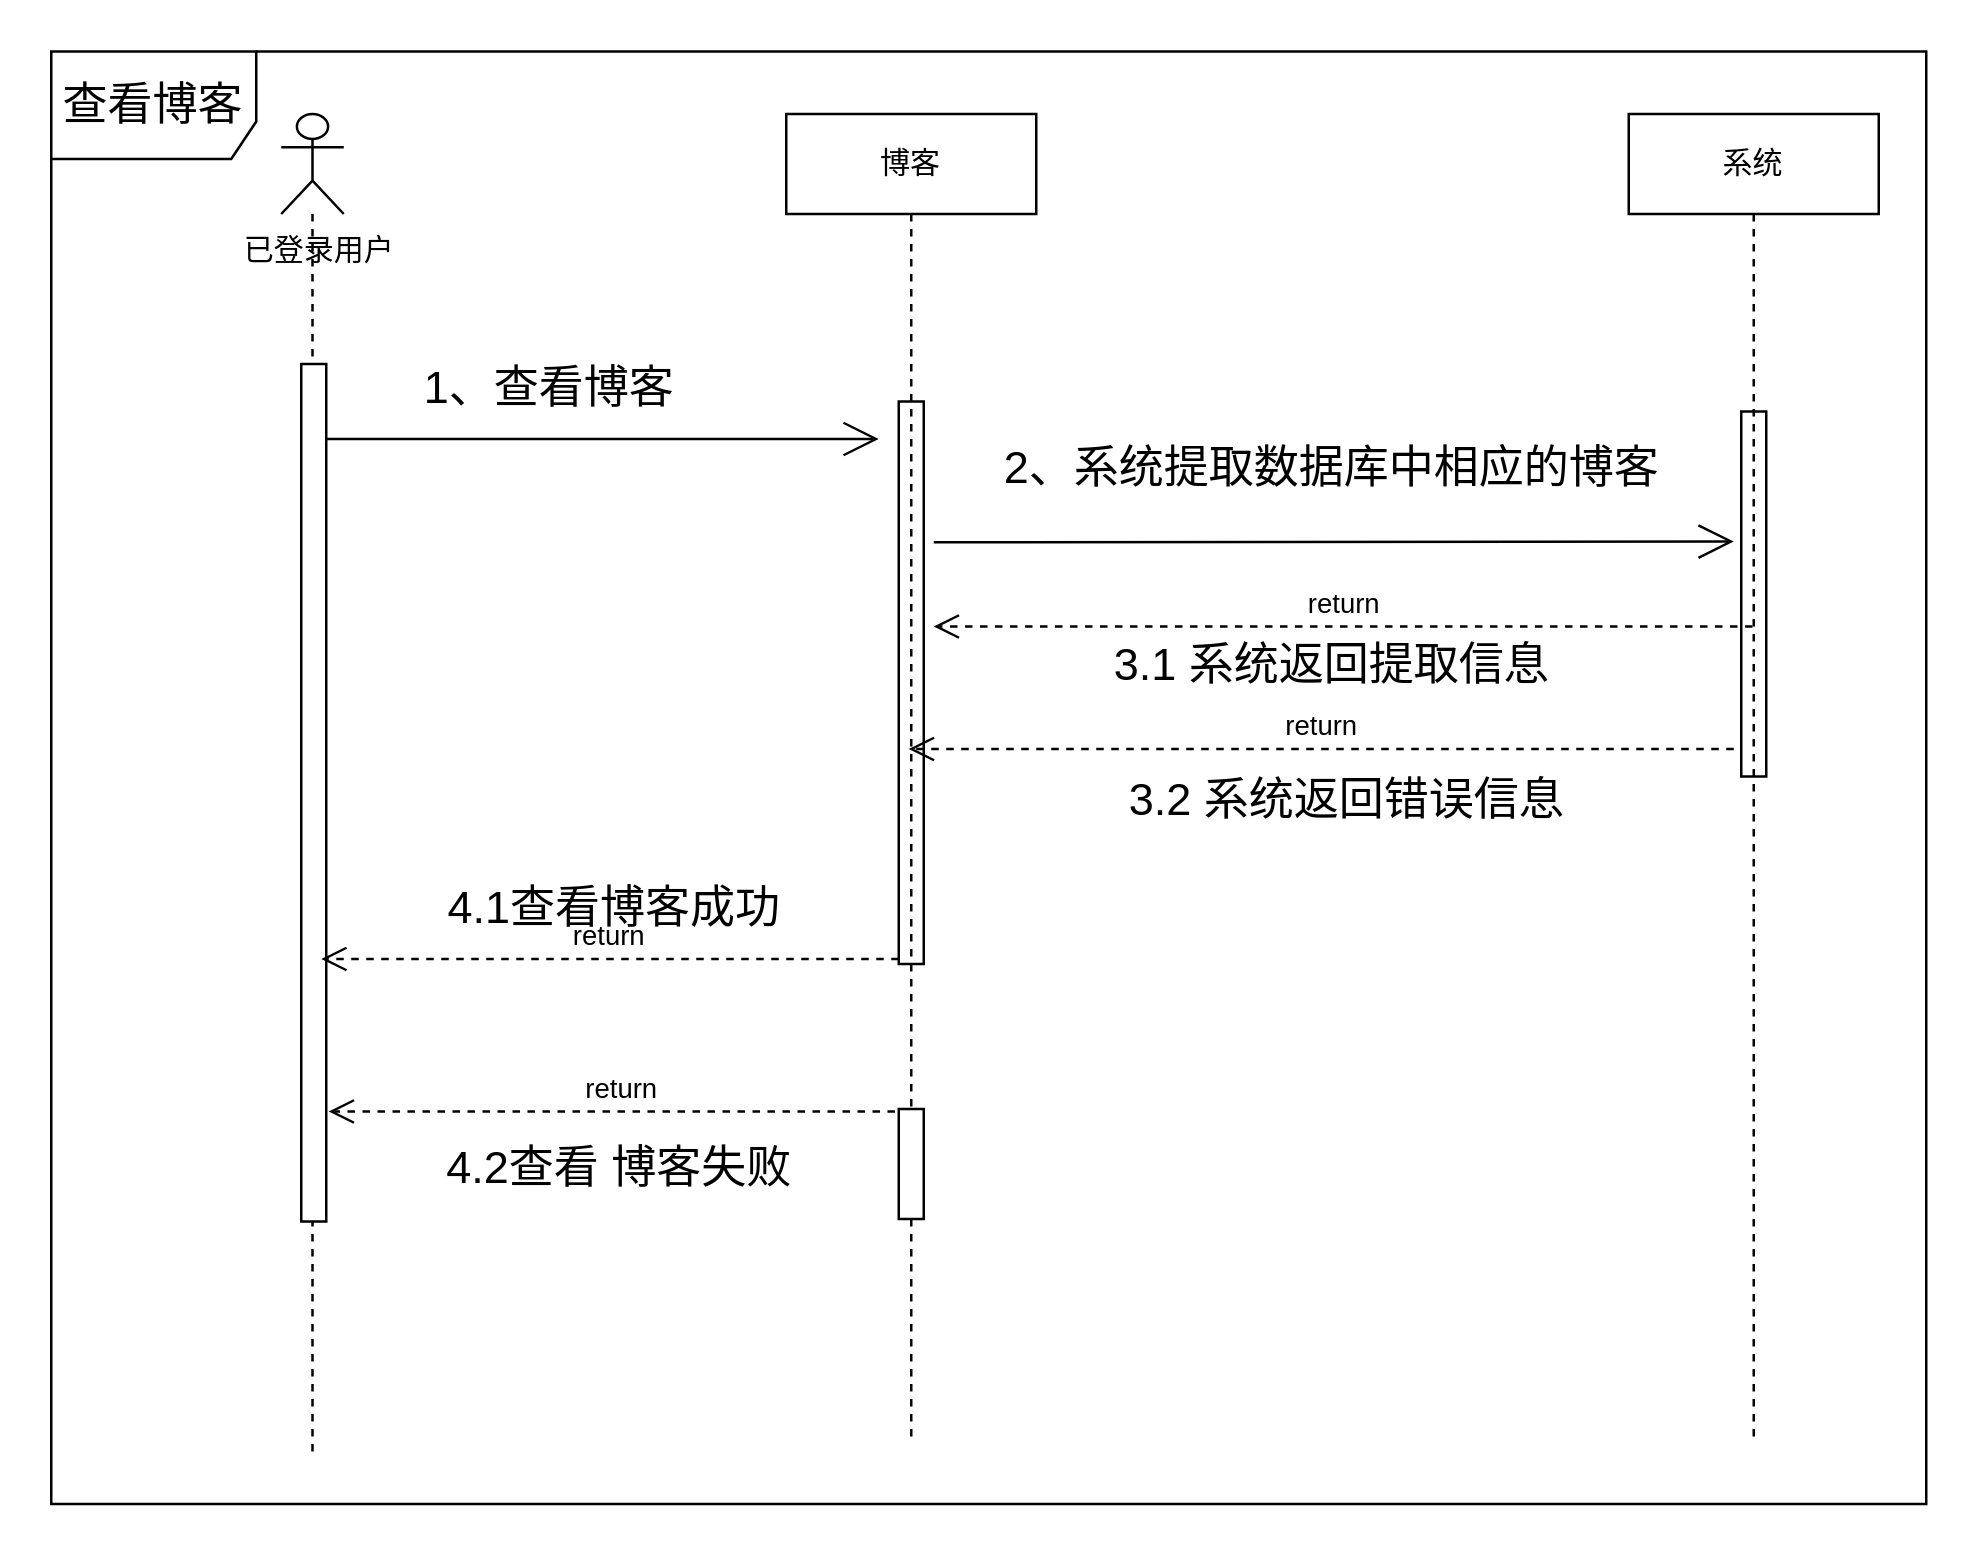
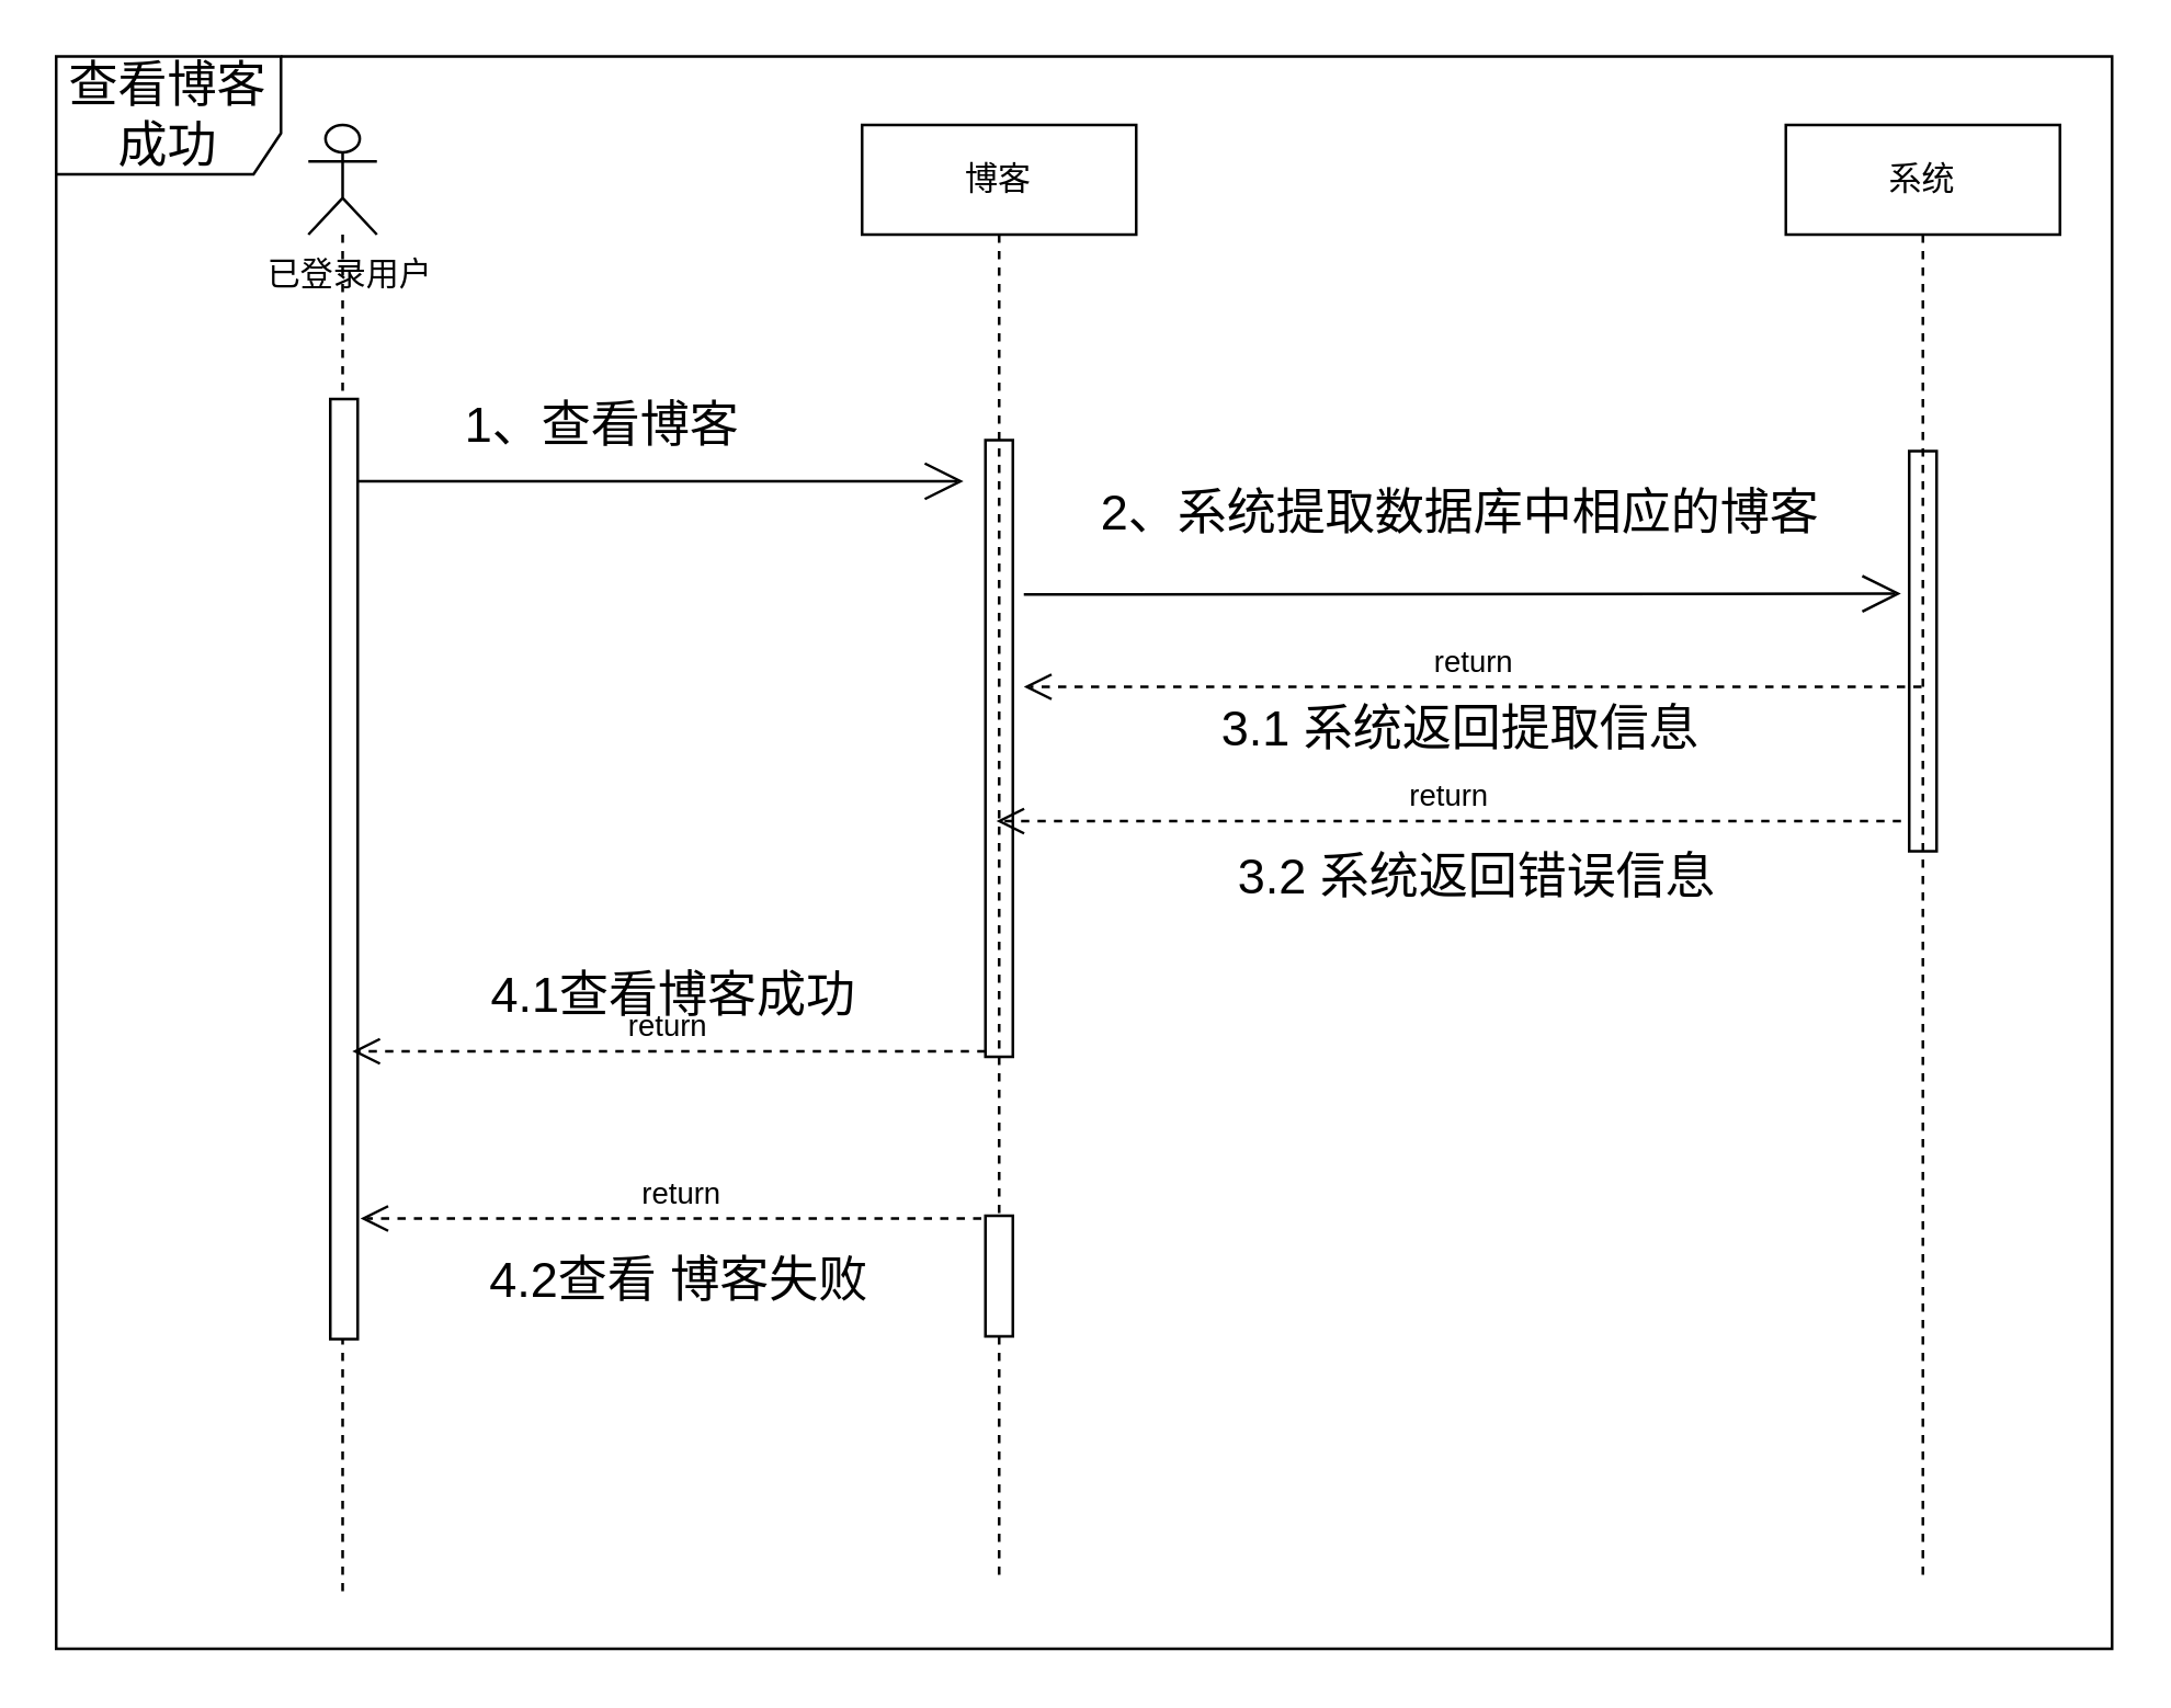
  <mxCell id="0" />
  <mxCell id="1" parent="0" />
  <mxCell id="2" value="" style="shape=umlLifeline;participant=umlActor;perimeter=lifelinePerimeter;whiteSpace=wrap;html=1;container=1;collapsible=0;recursiveResize=0;verticalAlign=top;spacingTop=36;outlineConnect=0;" parent="1" vertex="1"><mxGeometry x="112" y="45" width="25" height="537" as="geometry" /></mxCell>
  <mxCell id="3" value="已登录用户" style="text;html=1;align=center;verticalAlign=middle;resizable=0;points=[];autosize=1;strokeColor=none;fillColor=none;" vertex="1" parent="2"><mxGeometry x="-20" y="46" width="70" height="18" as="geometry" /></mxCell>
  <mxCell id="4" value="" style="html=1;points=[];perimeter=orthogonalPerimeter;" vertex="1" parent="2"><mxGeometry x="8" y="100" width="10" height="343" as="geometry" /></mxCell>
  <mxCell id="5" value="return" style="html=1;verticalAlign=bottom;endArrow=open;dashed=1;endSize=8;" edge="1" parent="2"><mxGeometry relative="1" as="geometry"><mxPoint x="247" y="338" as="sourcePoint" /><mxPoint x="16" y="338" as="targetPoint" /></mxGeometry></mxCell>
  <mxCell id="6" value="return" style="html=1;verticalAlign=bottom;endArrow=open;dashed=1;endSize=8;" edge="1" parent="2" source="13"><mxGeometry relative="1" as="geometry"><mxPoint x="99" y="399" as="sourcePoint" /><mxPoint x="19" y="399" as="targetPoint" /></mxGeometry></mxCell>
  <mxCell id="7" value="" style="html=1;points=[];perimeter=orthogonalPerimeter;" vertex="1" parent="1"><mxGeometry x="359" y="160" width="10" height="225" as="geometry" /></mxCell>
  <mxCell id="8" value="" style="endArrow=open;endFill=1;endSize=12;html=1;" edge="1" parent="1"><mxGeometry width="160" relative="1" as="geometry"><mxPoint x="130" y="175" as="sourcePoint" /><mxPoint x="351" y="175" as="targetPoint" /></mxGeometry></mxCell>
  <mxCell id="9" value="&lt;font style=&quot;font-size: 18px&quot;&gt;1、查看博客&lt;/font&gt;" style="text;html=1;align=center;verticalAlign=middle;resizable=0;points=[];autosize=1;strokeColor=none;fillColor=none;" vertex="1" parent="1"><mxGeometry x="164" y="145" width="110" height="19" as="geometry" /></mxCell>
  <mxCell id="10" value="" style="html=1;points=[];perimeter=orthogonalPerimeter;" vertex="1" parent="1"><mxGeometry x="696" y="164" width="10" height="146" as="geometry" /></mxCell>
  <mxCell id="11" value="" style="endArrow=open;endFill=1;endSize=12;html=1;" edge="1" parent="1"><mxGeometry width="160" relative="1" as="geometry"><mxPoint x="373" y="216.29" as="sourcePoint" /><mxPoint x="693" y="216" as="targetPoint" /></mxGeometry></mxCell>
  <mxCell id="12" value="&lt;font style=&quot;font-size: 18px&quot;&gt;2、系统提取数据库中相应的博客&lt;/font&gt;" style="text;html=1;align=center;verticalAlign=middle;resizable=0;points=[];autosize=1;strokeColor=none;fillColor=none;fontSize=16;" vertex="1" parent="1"><mxGeometry x="396" y="175" width="272" height="23" as="geometry" /></mxCell>
  <mxCell id="13" value="博客" style="shape=umlLifeline;perimeter=lifelinePerimeter;whiteSpace=wrap;html=1;container=1;collapsible=0;recursiveResize=0;outlineConnect=0;" vertex="1" parent="1"><mxGeometry x="314" y="45" width="100" height="532" as="geometry" /></mxCell>
  <mxCell id="14" value="return" style="html=1;verticalAlign=bottom;endArrow=open;dashed=1;endSize=8;" edge="1" parent="13"><mxGeometry relative="1" as="geometry"><mxPoint x="386.5" y="205" as="sourcePoint" /><mxPoint x="59" y="205" as="targetPoint" /></mxGeometry></mxCell>
  <mxCell id="15" value="return" style="html=1;verticalAlign=bottom;endArrow=open;dashed=1;endSize=8;" edge="1" parent="13"><mxGeometry relative="1" as="geometry"><mxPoint x="379" y="254" as="sourcePoint" /><mxPoint x="49" y="254" as="targetPoint" /></mxGeometry></mxCell>
  <mxCell id="16" value="" style="html=1;points=[];perimeter=orthogonalPerimeter;" vertex="1" parent="13"><mxGeometry x="45" y="398" width="10" height="44" as="geometry" /></mxCell>
  <mxCell id="17" value="&lt;font style=&quot;font-size: 18px&quot;&gt;3.1 系统返回提取信息&lt;/font&gt;" style="text;html=1;align=center;verticalAlign=middle;resizable=0;points=[];autosize=1;strokeColor=none;fillColor=none;" vertex="1" parent="1"><mxGeometry x="440" y="256" width="184" height="19" as="geometry" /></mxCell>
  <mxCell id="18" value="系统" style="shape=umlLifeline;perimeter=lifelinePerimeter;whiteSpace=wrap;html=1;container=1;collapsible=0;recursiveResize=0;outlineConnect=0;" vertex="1" parent="1"><mxGeometry x="651" y="45" width="100" height="532" as="geometry" /></mxCell>
  <mxCell id="19" value="&lt;font style=&quot;font-size: 18px&quot;&gt;3.2 系统返回错误信息&lt;/font&gt;" style="text;html=1;align=center;verticalAlign=middle;resizable=0;points=[];autosize=1;strokeColor=none;fillColor=none;" vertex="1" parent="1"><mxGeometry x="446" y="310" width="184" height="19" as="geometry" /></mxCell>
  <mxCell id="20" value="&lt;font style=&quot;font-size: 18px&quot;&gt;4.1查看博客成功&lt;/font&gt;" style="text;html=1;align=center;verticalAlign=middle;resizable=0;points=[];autosize=1;strokeColor=none;fillColor=none;" vertex="1" parent="1"><mxGeometry x="173" y="353" width="143" height="19" as="geometry" /></mxCell>
  <mxCell id="21" value="&lt;font style=&quot;font-size: 18px&quot;&gt;4.2查看 博客失败&lt;/font&gt;" style="text;html=1;align=center;verticalAlign=middle;resizable=0;points=[];autosize=1;strokeColor=none;fillColor=none;" vertex="1" parent="1"><mxGeometry x="173" y="457" width="148" height="19" as="geometry" /></mxCell>
- <mxCell id="22" value="&lt;font style=&quot;font-size: 18px&quot;&gt;查看博客&lt;/font&gt;" style="shape=umlFrame;whiteSpace=wrap;html=1;width=82;height=43;" vertex="1" parent="1"><mxGeometry x="20" y="20" width="750" height="581" as="geometry" /></mxCell>
+ <mxCell id="22" value="&lt;font style=&quot;font-size: 18px&quot;&gt;查看博客成功&lt;/font&gt;" style="shape=umlFrame;whiteSpace=wrap;html=1;width=82;height=43;" vertex="1" parent="1"><mxGeometry x="20" y="20" width="750" height="581" as="geometry" /></mxCell>
